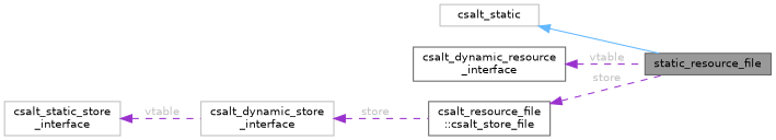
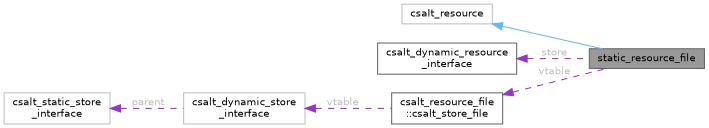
  digraph {
    rankdir=LR
    node [color=gray40 fillcolor=white fontname=Helvetica fontsize=10 shape=box style=filled]
    edge [color=darkorchid3 dir=back fontname=Helvetica fontsize=10 labelfontname=Helvetica labelfontsize=10 style=dashed fontcolor=grey]
    n1 [fillcolor=grey60 fontcolor=black height=0.2 label=static_resource_file width=0.4]
-   n2 [color=grey75 height=0.2 label=csalt_static width=0.4]
+   n2 [color=grey75 height=0.2 label=csalt_resource width=0.4]
    n3 [height=0.2 label="csalt_dynamic_resource\l_interface" width=0.4]
    n4 [height=0.2 label="csalt_resource_file\l::csalt_store_file" width=0.4]
    n5 [color=grey75 height=0.2 label="csalt_dynamic_store\l_interface" width=0.4]
    n6 [color=grey75 height=0.2 label="csalt_static_store\l_interface" width=0.4]
    n2 -> n1 [color=steelblue1 style=solid fontcolor=""]
-   n3 -> n1 [label=" vtable"]
-   n4 -> n1 [label=" store"]
-   n5 -> n4 [label=" store"]
-   n6 -> n5 [label=" vtable"]
+   n3 -> n1 [label=" store"]
+   n4 -> n1 [label=" vtable"]
+   n5 -> n4 [label=" vtable"]
+   n6 -> n5 [label=" parent"]
  }
